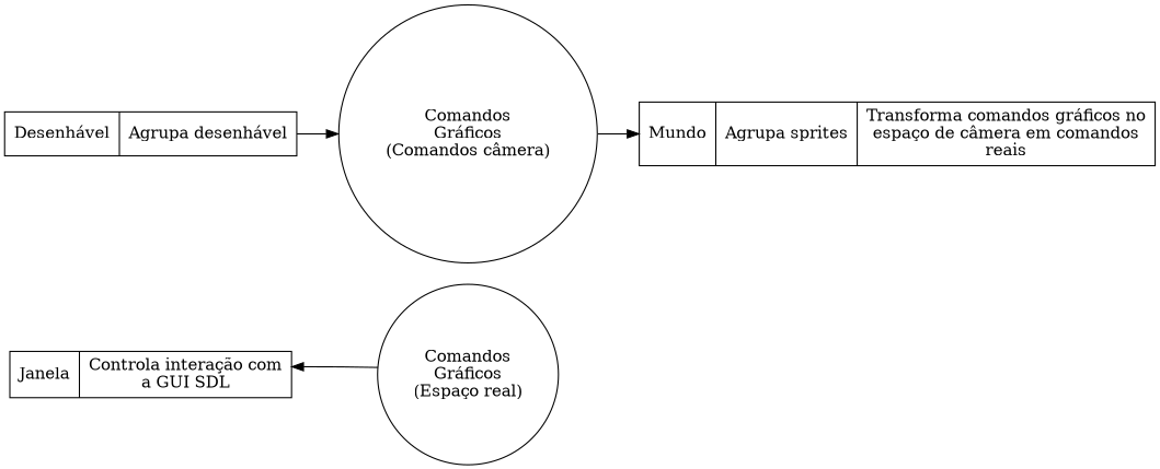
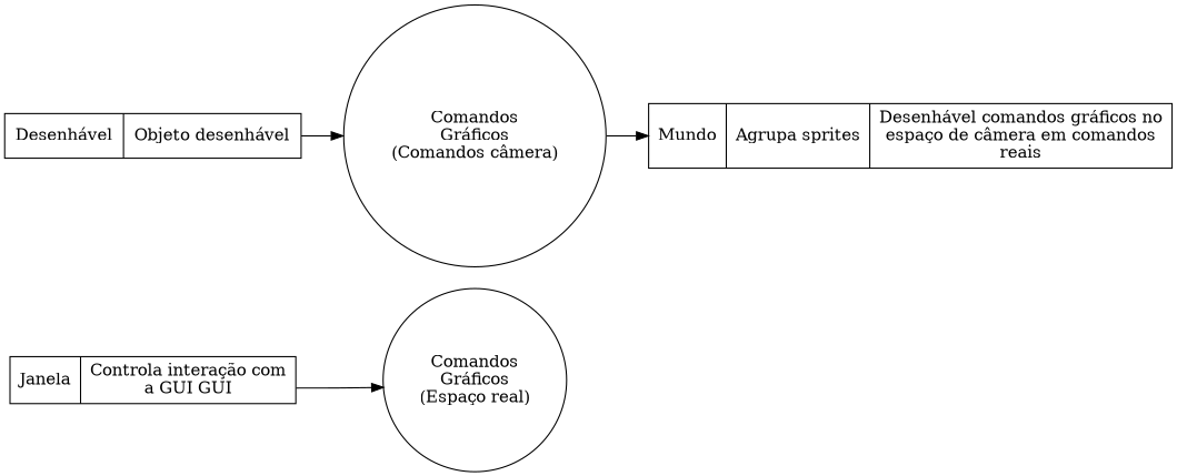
  digraph {
    rankdir=LR
    node [shape=record]
-   n1 [label="{Janela|Controla interação com\na GUI SDL}"]
-   n2 [label="{Mundo|Agrupa sprites|Transforma comandos gráficos no\nespaço de câmera em comandos\nreais}"]
+   n1 [label="{Janela|Controla interação com\na GUI GUI}"]
+   n2 [label="{Mundo|Agrupa sprites|Desenhável comandos gráficos no\nespaço de câmera em comandos\nreais}"]
    n3 [label="Comandos\nGráficos\n(Espaço real)" shape=circle]
    n4 [label="Comandos\nGráficos\n(Comandos câmera)" shape=circle]
-   n5 [label="{Desenhável|Agrupa desenhável}"]
-   n3 -> n1
+   n5 [label="{Desenhável|Objeto desenhável}"]
+   n1 -> n3
    n4 -> n2
    n5 -> n4
  }
